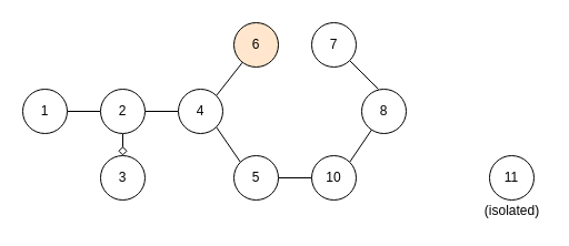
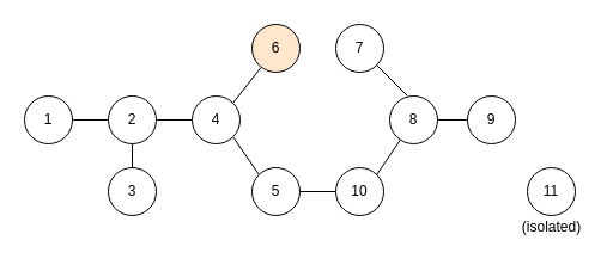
  <mxCell id="0" />
  <mxCell id="1" parent="0" />
  <mxCell id="2" style="edgeStyle=orthogonalEdgeStyle;rounded=0;orthogonalLoop=1;jettySize=auto;html=1;exitX=1;exitY=0.5;exitDx=0;exitDy=0;entryX=0;entryY=0.5;entryDx=0;entryDy=0;endArrow=none;endFill=0;" edge="1" parent="1" source="3" target="6"><mxGeometry relative="1" as="geometry" /></mxCell>
  <mxCell id="3" value="1" style="ellipse;whiteSpace=wrap;html=1;" vertex="1" parent="1"><mxGeometry x="20" y="80" width="40" height="40" as="geometry" /></mxCell>
  <mxCell id="4" style="edgeStyle=orthogonalEdgeStyle;rounded=0;orthogonalLoop=1;jettySize=auto;html=1;exitX=1;exitY=0.5;exitDx=0;exitDy=0;endArrow=none;endFill=0;" edge="1" parent="1" source="6" target="10"><mxGeometry relative="1" as="geometry" /></mxCell>
- <mxCell id="5" style="edgeStyle=orthogonalEdgeStyle;rounded=0;orthogonalLoop=1;jettySize=auto;html=1;exitX=0.5;exitY=1;exitDx=0;exitDy=0;entryX=0.5;entryY=0;entryDx=0;entryDy=0;endArrow=diamond;endFill=0;" edge="1" parent="1" source="6" target="7"><mxGeometry relative="1" as="geometry" /></mxCell>
+ <mxCell id="5" style="edgeStyle=orthogonalEdgeStyle;rounded=0;orthogonalLoop=1;jettySize=auto;html=1;exitX=0.5;exitY=1;exitDx=0;exitDy=0;entryX=0.5;entryY=0;entryDx=0;entryDy=0;endArrow=none;endFill=0;" edge="1" parent="1" source="6" target="7"><mxGeometry relative="1" as="geometry" /></mxCell>
  <mxCell id="6" value="2" style="ellipse;whiteSpace=wrap;html=1;" vertex="1" parent="1"><mxGeometry x="90" y="80" width="40" height="40" as="geometry" /></mxCell>
  <mxCell id="7" value="3" style="ellipse;whiteSpace=wrap;html=1;" vertex="1" parent="1"><mxGeometry x="90" y="140" width="40" height="40" as="geometry" /></mxCell>
  <mxCell id="8" style="rounded=0;orthogonalLoop=1;jettySize=auto;html=1;exitX=1;exitY=0;exitDx=0;exitDy=0;endArrow=none;endFill=0;" edge="1" parent="1" source="10" target="13"><mxGeometry relative="1" as="geometry" /></mxCell>
  <mxCell id="9" style="edgeStyle=none;rounded=0;orthogonalLoop=1;jettySize=auto;html=1;exitX=1;exitY=1;exitDx=0;exitDy=0;entryX=0;entryY=0;entryDx=0;entryDy=0;endArrow=none;endFill=0;" edge="1" parent="1" source="10" target="12"><mxGeometry relative="1" as="geometry" /></mxCell>
  <mxCell id="10" value="4" style="ellipse;whiteSpace=wrap;html=1;" vertex="1" parent="1"><mxGeometry x="160" y="80" width="40" height="40" as="geometry" /></mxCell>
  <mxCell id="11" style="edgeStyle=none;rounded=0;orthogonalLoop=1;jettySize=auto;html=1;exitX=1;exitY=0.5;exitDx=0;exitDy=0;entryX=0;entryY=0.5;entryDx=0;entryDy=0;endArrow=none;endFill=0;" edge="1" parent="1" source="12" target="20"><mxGeometry relative="1" as="geometry" /></mxCell>
  <mxCell id="12" value="5" style="ellipse;whiteSpace=wrap;html=1;" vertex="1" parent="1"><mxGeometry x="210" y="140" width="40" height="40" as="geometry" /></mxCell>
  <mxCell id="13" value="6" style="ellipse;whiteSpace=wrap;html=1;fillColor=#ffe6cc;" vertex="1" parent="1"><mxGeometry x="210" width="40" height="40" as="geometry" y="20" /></mxCell>
  <mxCell id="14" style="edgeStyle=none;rounded=0;orthogonalLoop=1;jettySize=auto;html=1;exitX=1;exitY=1;exitDx=0;exitDy=0;entryX=0.375;entryY=0;entryDx=0;entryDy=0;entryPerimeter=0;endArrow=none;endFill=0;" edge="1" parent="1" source="15" target="17"><mxGeometry relative="1" as="geometry" /></mxCell>
  <mxCell id="15" value="7" style="ellipse;whiteSpace=wrap;html=1;" vertex="1" parent="1"><mxGeometry x="280" width="40" height="40" as="geometry" y="20" /></mxCell>
+ <mxCell id="16" style="edgeStyle=none;rounded=0;orthogonalLoop=1;jettySize=auto;html=1;exitX=1;exitY=0.5;exitDx=0;exitDy=0;entryX=0;entryY=0.5;entryDx=0;entryDy=0;endArrow=none;endFill=0;" edge="1" parent="1" source="17" target="18"><mxGeometry relative="1" as="geometry" /></mxCell>
  <mxCell id="17" value="8" style="ellipse;whiteSpace=wrap;html=1;" vertex="1" parent="1"><mxGeometry x="325" y="80" width="40" height="40" as="geometry" /></mxCell>
+ <mxCell id="18" value="9" style="ellipse;whiteSpace=wrap;html=1;" vertex="1" parent="1"><mxGeometry x="390" y="80" width="40" height="40" as="geometry" /></mxCell>
  <mxCell id="19" style="edgeStyle=none;rounded=0;orthogonalLoop=1;jettySize=auto;html=1;exitX=1;exitY=0;exitDx=0;exitDy=0;endArrow=none;endFill=0;" edge="1" parent="1" source="20" target="17"><mxGeometry relative="1" as="geometry" /></mxCell>
  <mxCell id="20" value="10" style="ellipse;whiteSpace=wrap;html=1;" vertex="1" parent="1"><mxGeometry x="280" y="140" width="40" height="40" as="geometry" /></mxCell>
  <mxCell id="21" value="11" style="ellipse;whiteSpace=wrap;html=1;" vertex="1" parent="1"><mxGeometry x="440" y="140" width="40" height="40" as="geometry" /></mxCell>
  <mxCell id="22" value="(isolated)" style="text;html=1;align=center;verticalAlign=middle;resizable=0;points=[];autosize=1;strokeColor=none;fillColor=none;" vertex="1" parent="1"><mxGeometry x="430" y="180" width="60" height="20" as="geometry" /></mxCell>
